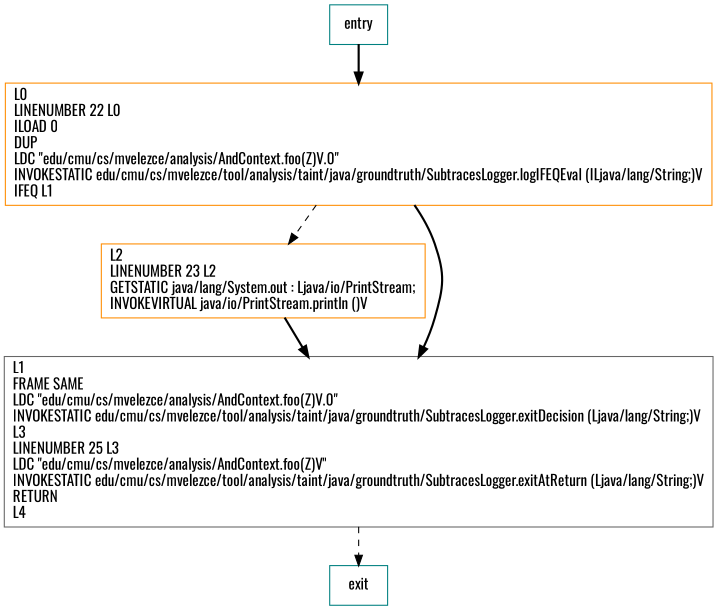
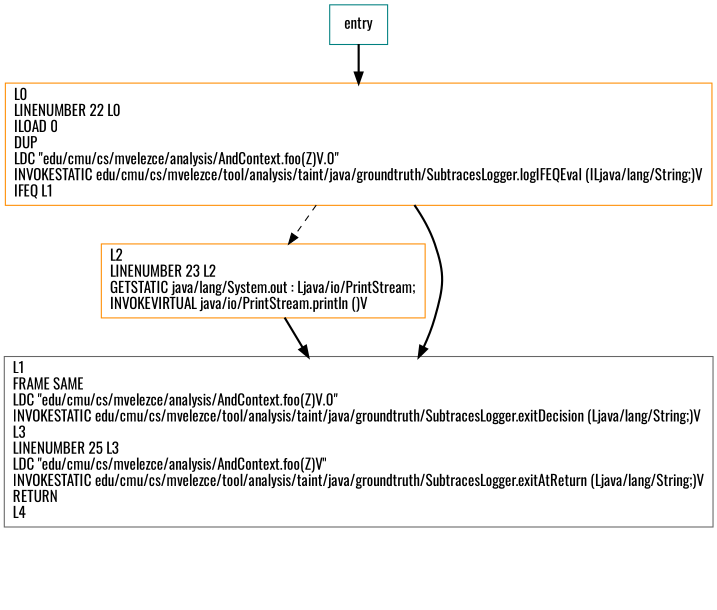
  digraph {
    fontname=Oswald
    node [shape=record color=darkorange fontname=Oswald]
    edge [style=bold fontname=Oswald]
    n1 [label="L2\lLINENUMBER 23 L2\lGETSTATIC java/lang/System.out : Ljava/io/PrintStream;\lINVOKEVIRTUAL java/io/PrintStream.println ()V\l"]
    n2 [label="L1\lFRAME SAME\lLDC \"edu/cmu/cs/mvelezce/analysis/AndContext.foo(Z)V.0\"\lINVOKESTATIC edu/cmu/cs/mvelezce/tool/analysis/taint/java/groundtruth/SubtracesLogger.exitDecision (Ljava/lang/String;)V\lL3\lLINENUMBER 25 L3\lLDC \"edu/cmu/cs/mvelezce/analysis/AndContext.foo(Z)V\"\lINVOKESTATIC edu/cmu/cs/mvelezce/tool/analysis/taint/java/groundtruth/SubtracesLogger.exitAtReturn (Ljava/lang/String;)V\lRETURN\lL4\l" color=gray40]
    n3 [label="L0\lLINENUMBER 22 L0\lILOAD 0\lDUP\lLDC \"edu/cmu/cs/mvelezce/analysis/AndContext.foo(Z)V.0\"\lINVOKESTATIC edu/cmu/cs/mvelezce/tool/analysis/taint/java/groundtruth/SubtracesLogger.logIFEQEval (ILjava/lang/String;)V\lIFEQ L1\l"]
-   exit [color=teal]
    entry [color=teal]
    n1 -> n2
-   n2 -> exit [style=dashed]
    n3 -> n1 [style=dashed]
    n3 -> n2
    entry -> n3
  }
